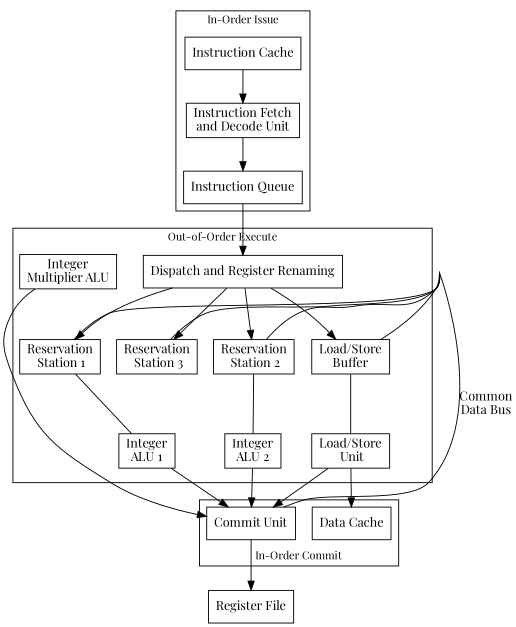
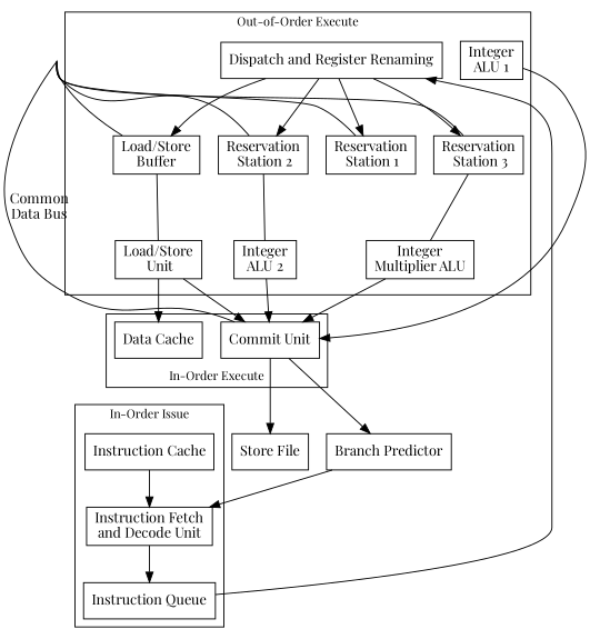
  digraph {
    fontname="Playfair Display"
    fontsize=12
    rankdir=TB
    node [fontname="Playfair Display" shape=box]
    edge [fontname="Playfair Display"]
    "Instruction Cache"
    "Instruction Fetch\nand Decode Unit"
    "Instruction Queue"
    "Load/Store\nBuffer"
    "Load/Store\n Unit"
    "Dispatch and Register Renaming"
    "Reservation\n Station 1"
    "Integer\nALU 1"
    "Reservation\n Station 2"
    "Integer\nALU 2"
    "Reservation\n Station 3"
    "Integer\nMultiplier ALU"
    "Data Cache"
    "Commit Unit"
    v0 [shape=point width=0]
-   "Register File"
+   "Branch Predictor"
+   "Register File" [label="Store File"]
    subgraph cluster_1 {
      label="In-Order Issue"
      "Instruction Cache"
      "Instruction Fetch\nand Decode Unit"
      "Instruction Queue"
    }
    subgraph cluster_2 {
      label="Out-of-Order Execute"
      "Dispatch and Register Renaming"
      "Reservation\n Station 1"
      "Integer\nALU 1"
      "Reservation\n Station 2"
      "Integer\nALU 2"
      "Reservation\n Station 3"
      "Integer\nMultiplier ALU"
      subgraph cluster_3 {
        label="Out-of-Order Execute"
        rank=same
        style=invisible
        "Load/Store\nBuffer"
        "Load/Store\n Unit"
      }
    }
    subgraph cluster_4 {
-     label="In-Order Commit"
+     label="In-Order Execute"
      labelloc=b
      "Data Cache"
      "Commit Unit"
    }
    "Instruction Cache" -> "Instruction Fetch\nand Decode Unit"
    "Instruction Fetch\nand Decode Unit" -> "Instruction Queue"
    "Instruction Queue" -> "Dispatch and Register Renaming"
    "Load/Store\nBuffer" -> "Load/Store\n Unit" [dir=none]
    "Load/Store\n Unit" -> "Data Cache"
    "Load/Store\n Unit" -> "Commit Unit"
    "Dispatch and Register Renaming" -> "Load/Store\nBuffer"
    "Dispatch and Register Renaming" -> "Reservation\n Station 1"
    "Dispatch and Register Renaming" -> "Reservation\n Station 2"
    "Dispatch and Register Renaming" -> "Reservation\n Station 3"
-   "Reservation\n Station 1" -> "Integer\nALU 1" [dir=none]
    "Integer\nALU 1" -> "Commit Unit"
    "Reservation\n Station 2" -> "Integer\nALU 2" [dir=none]
    "Integer\nALU 2" -> "Commit Unit"
+   "Reservation\n Station 3" -> "Integer\nMultiplier ALU" [dir=none]
    "Integer\nMultiplier ALU" -> "Commit Unit"
    "Commit Unit" -> v0 [dir=none label="Common\nData Bus"]
+   "Commit Unit" -> "Branch Predictor"
    "Commit Unit" -> "Register File"
    v0 -> "Load/Store\nBuffer" [dir=none]
    v0 -> "Reservation\n Station 1" [dir=none]
    v0 -> "Reservation\n Station 2" [dir=none]
    v0 -> "Reservation\n Station 3" [dir=none]
+   "Branch Predictor" -> "Instruction Fetch\nand Decode Unit"
  }
